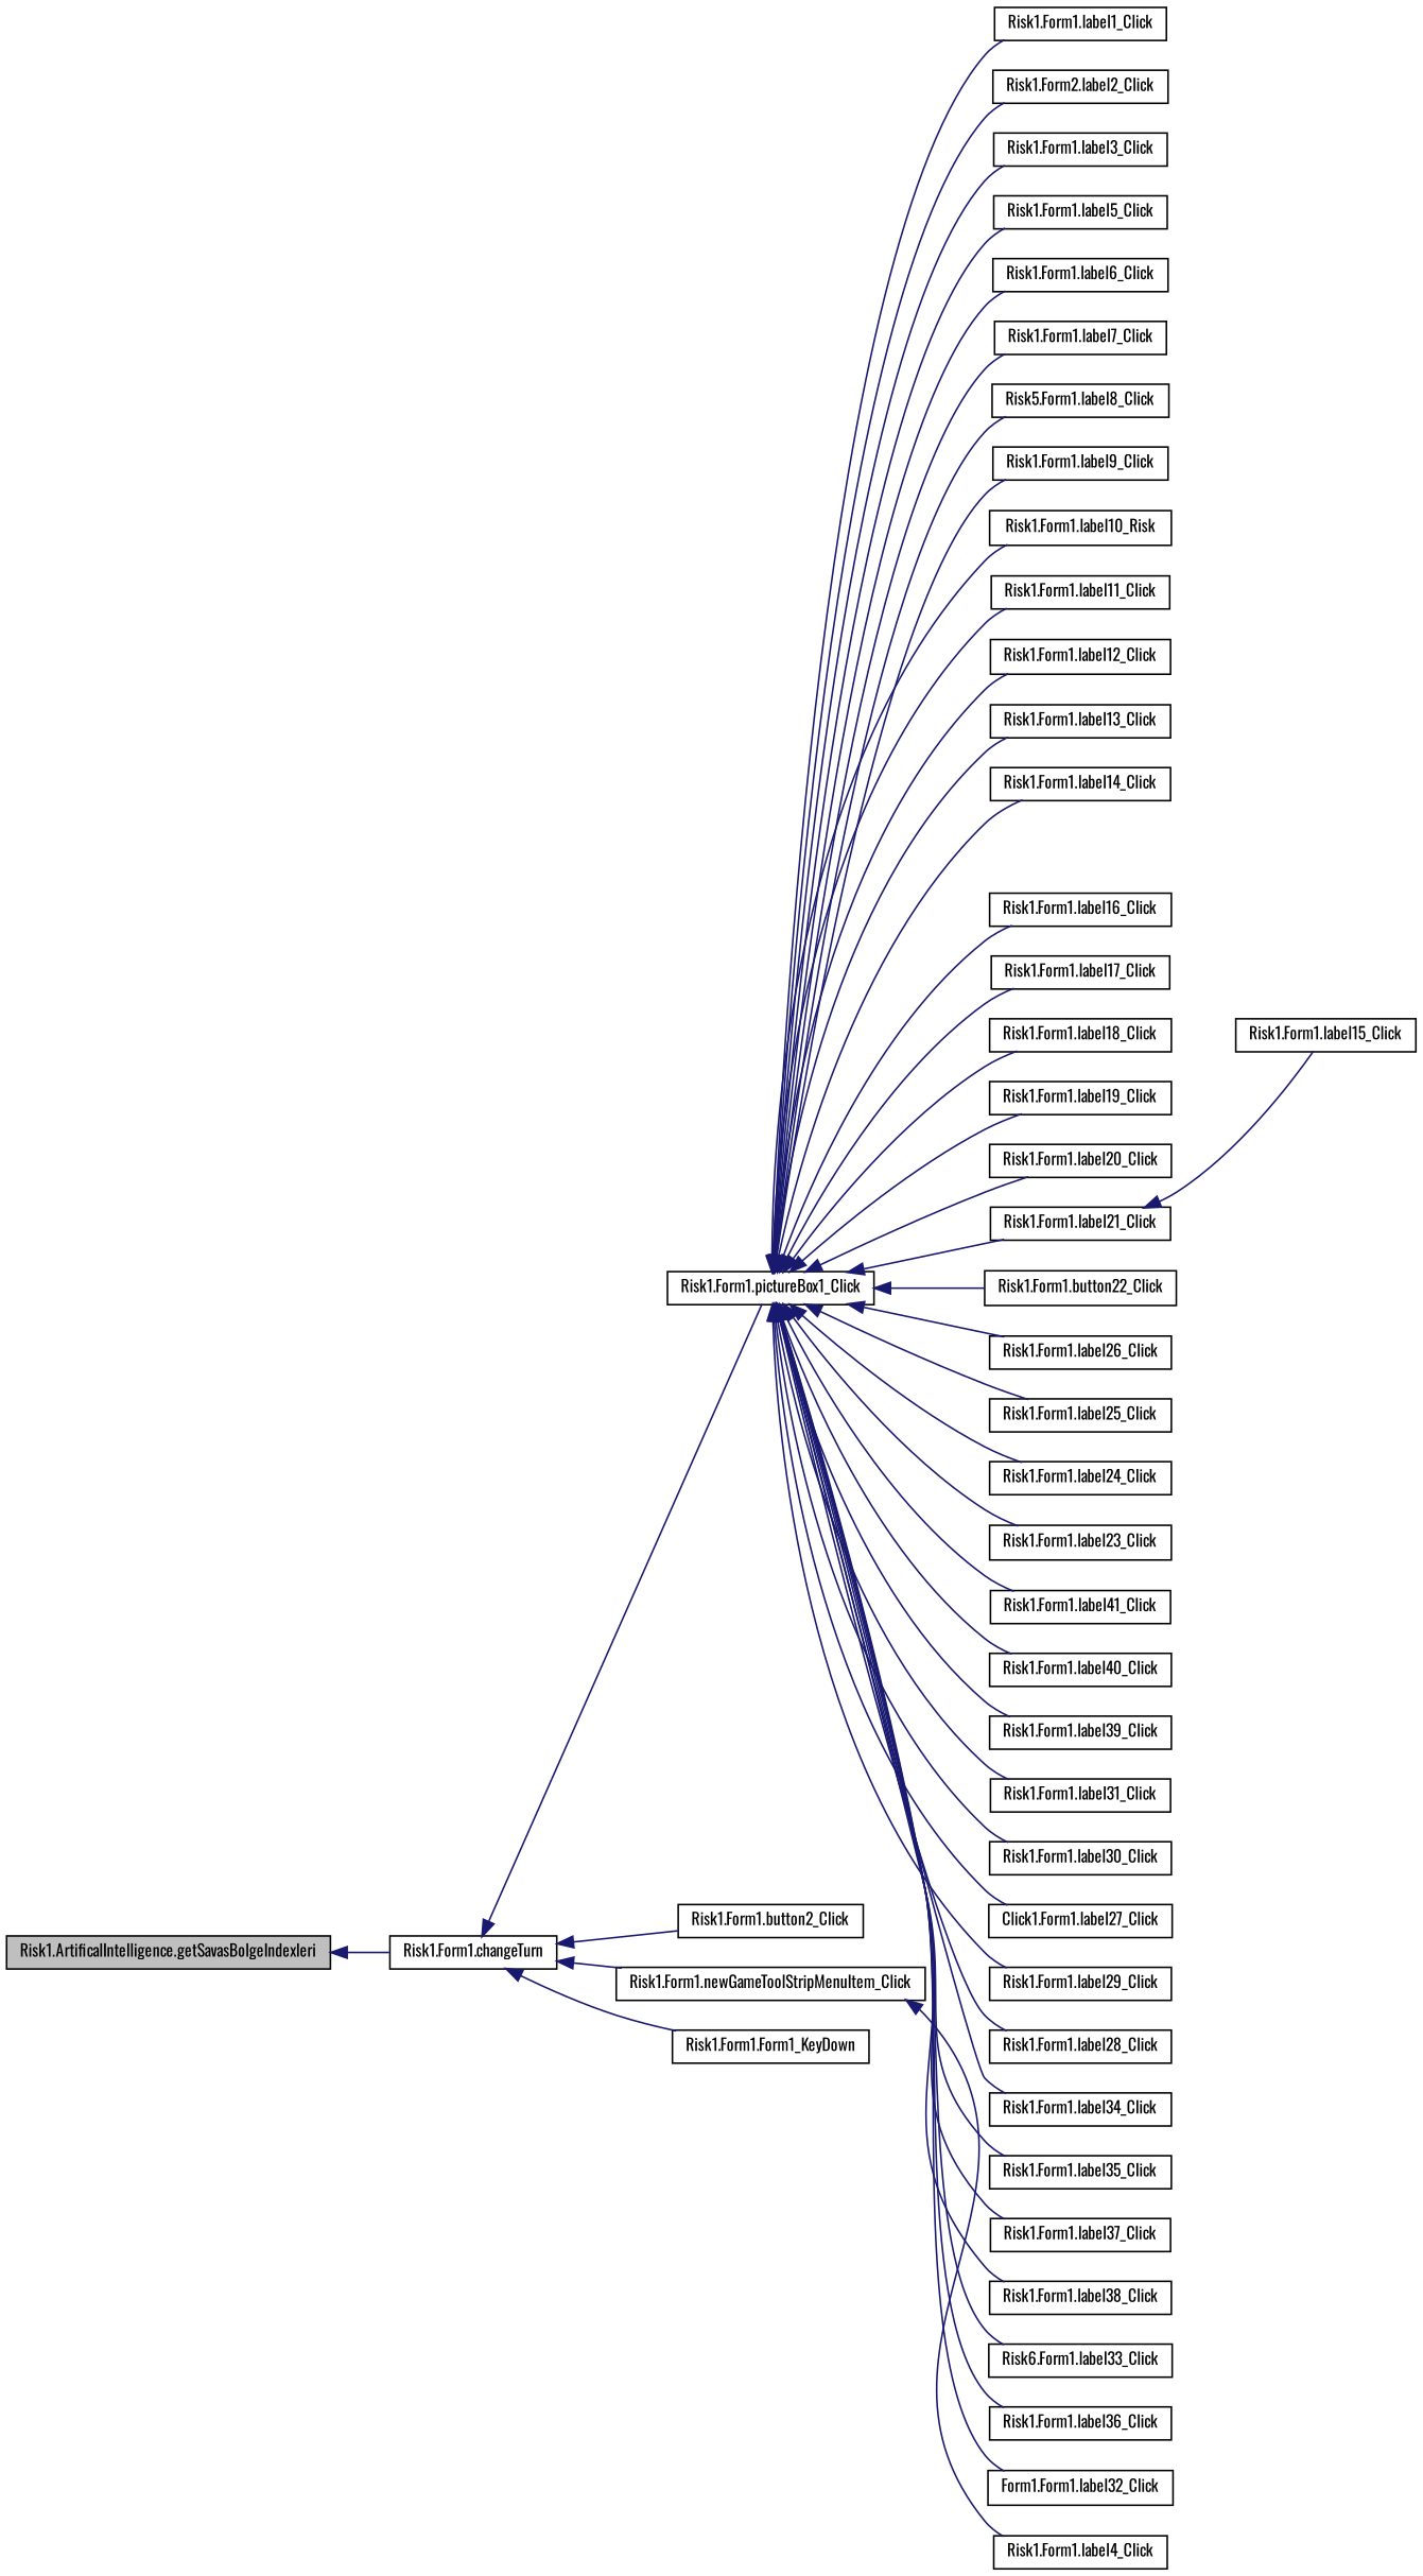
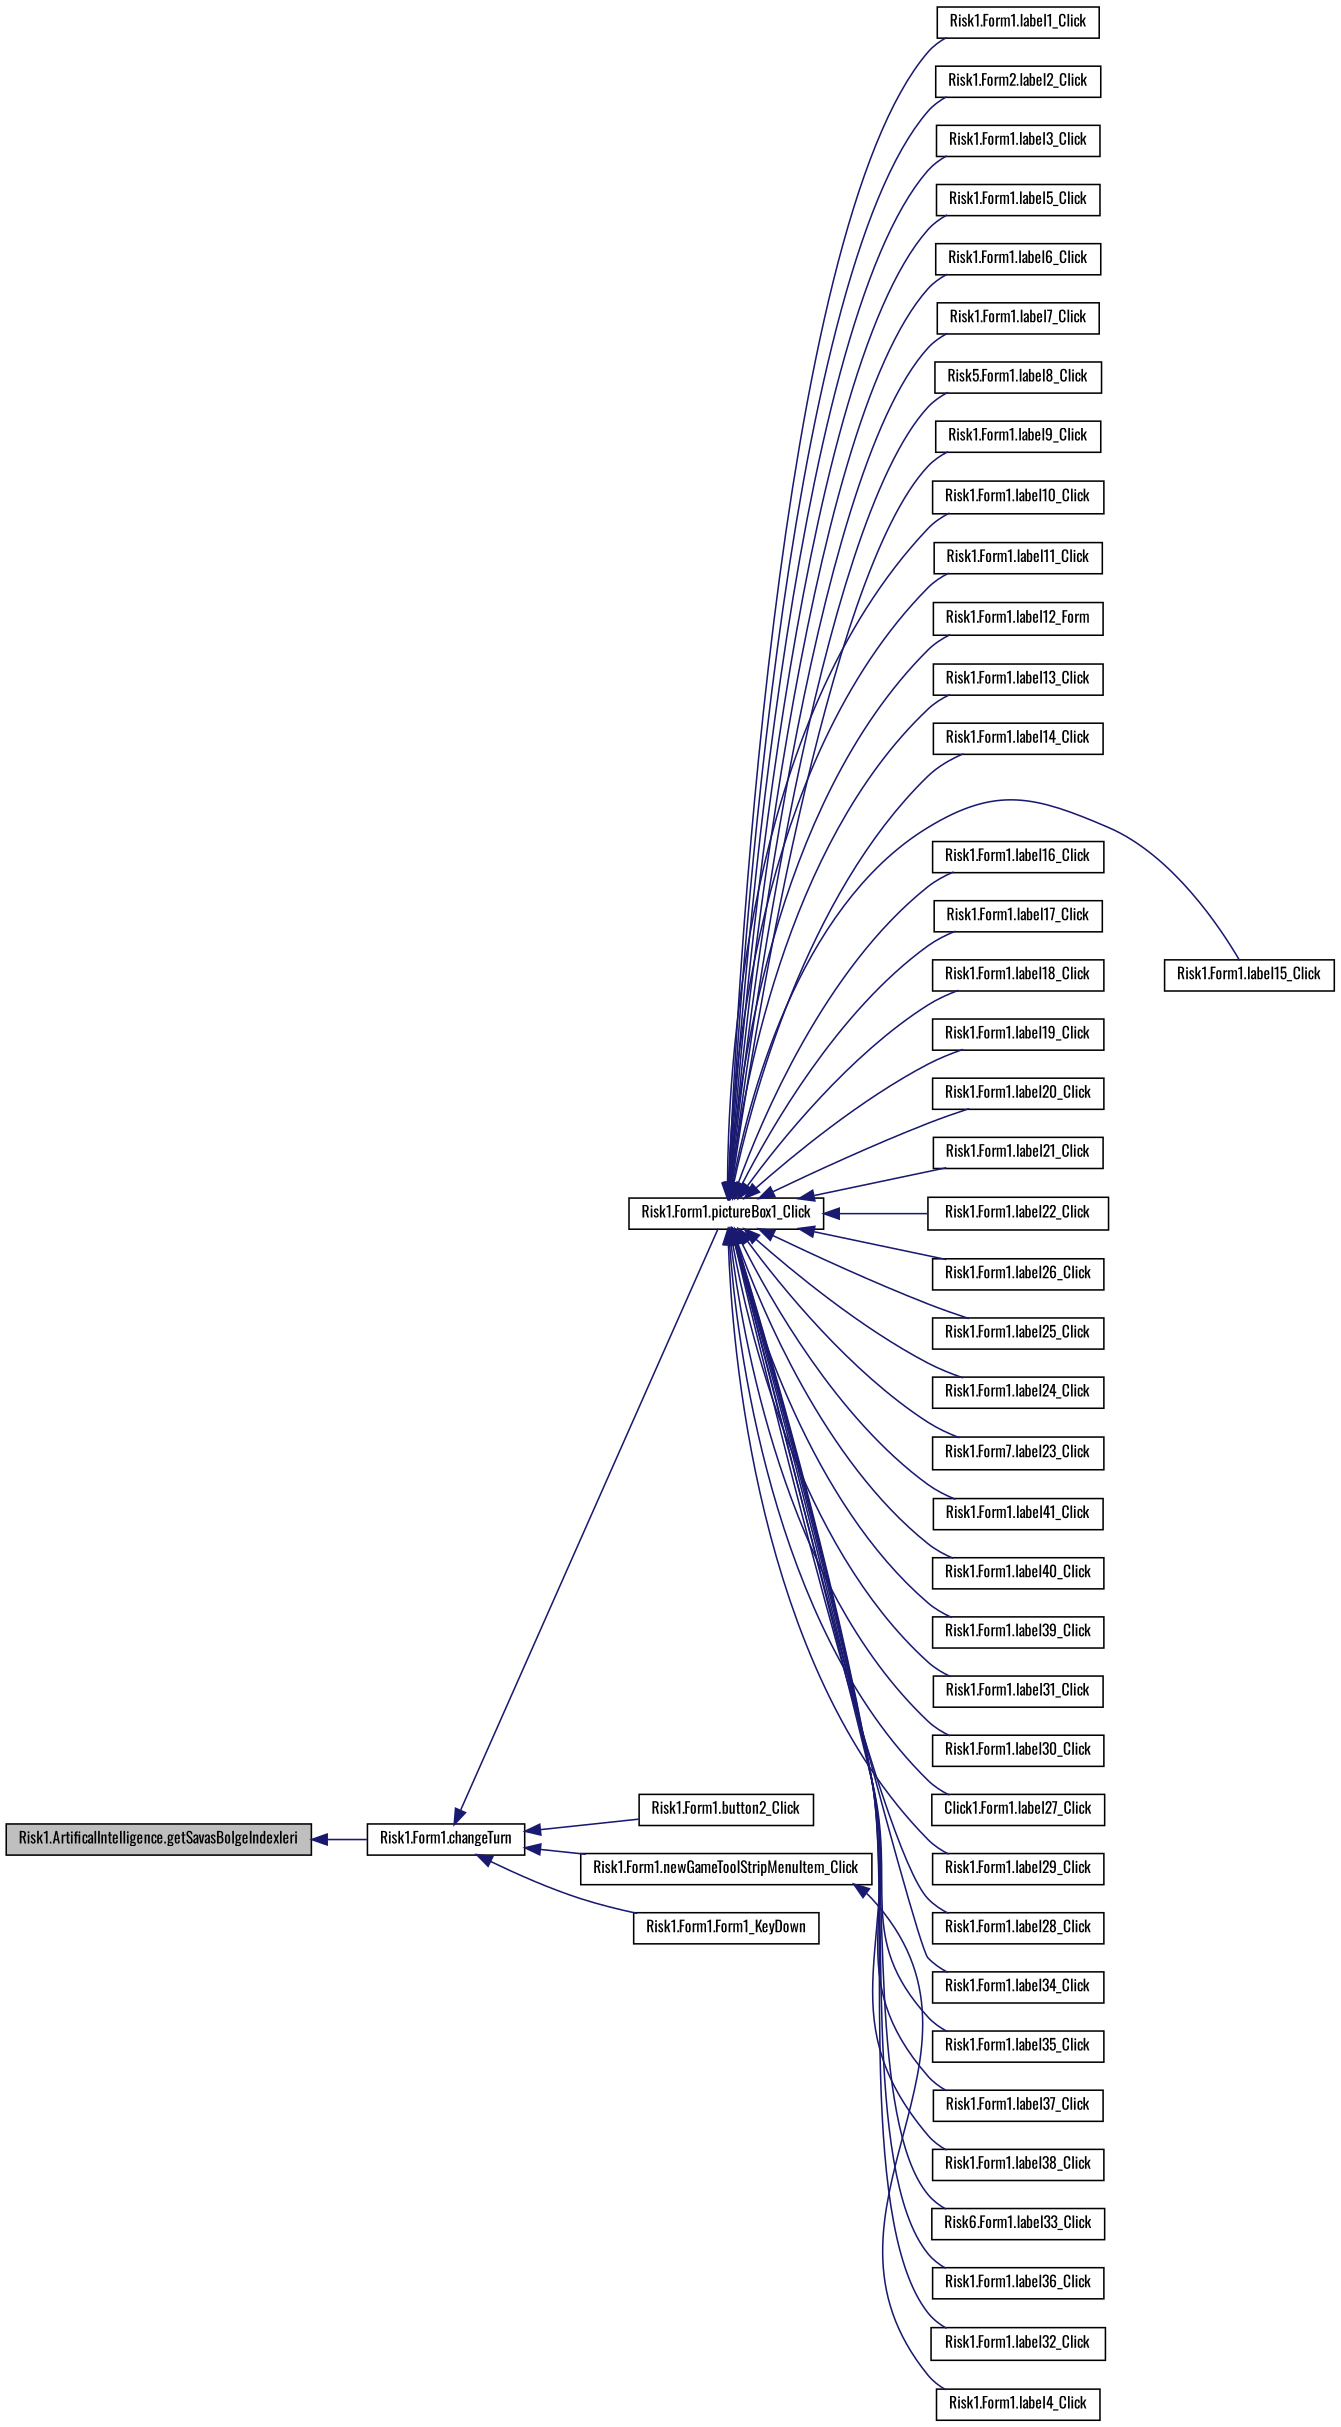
  digraph {
    fontname=Oswald
    rankdir=LR
    node [color=black fontname=Oswald fontsize=10 shape=record]
    edge [color=midnightblue dir=back fontname=Oswald fontsize=10 labelfontname=FreeSans labelfontsize=10 style=solid]
    n1 [fillcolor=grey75 fontcolor=black height=0.2 label="Risk1.ArtificalIntelligence.getSavasBolgeIndexleri" style=filled width=0.4]
    n2 [height=0.2 label="Risk1.Form1.changeTurn" width=0.4]
    n3 [height=0.2 label="Risk1.Form1.pictureBox1_Click" width=0.4]
    n4 [height=0.2 label="Risk1.Form1.button2_Click" width=0.4]
    n5 [height=0.2 label="Risk1.Form1.newGameToolStripMenuItem_Click" width=0.4]
    n6 [height=0.2 label="Risk1.Form1.Form1_KeyDown" width=0.4]
    n7 [height=0.2 label="Risk1.Form1.label1_Click" width=0.4]
    n8 [height=0.2 label="Risk1.Form2.label2_Click" width=0.4]
    n9 [height=0.2 label="Risk1.Form1.label3_Click" width=0.4]
    n10 [height=0.2 label="Risk1.Form1.label5_Click" width=0.4]
    n11 [height=0.2 label="Risk1.Form1.label6_Click" width=0.4]
    n12 [height=0.2 label="Risk1.Form1.label7_Click" width=0.4]
    n13 [height=0.2 label="Risk5.Form1.label8_Click" width=0.4]
    n14 [height=0.2 label="Risk1.Form1.label9_Click" width=0.4]
-   n15 [height=0.2 label="Risk1.Form1.label10_Risk" width=0.4]
+   n15 [height=0.2 label="Risk1.Form1.label10_Click" width=0.4]
    n16 [height=0.2 label="Risk1.Form1.label11_Click" width=0.4]
-   n17 [height=0.2 label="Risk1.Form1.label12_Click" width=0.4]
+   n17 [height=0.2 label="Risk1.Form1.label12_Form" width=0.4]
    n18 [height=0.2 label="Risk1.Form1.label13_Click" width=0.4]
    n19 [height=0.2 label="Risk1.Form1.label14_Click" width=0.4]
    n20 [height=0.2 label="Risk1.Form1.label15_Click" width=0.4]
    n21 [height=0.2 label="Risk1.Form1.label16_Click" width=0.4]
    n22 [height=0.2 label="Risk1.Form1.label17_Click" width=0.4]
    n23 [height=0.2 label="Risk1.Form1.label18_Click" width=0.4]
    n24 [height=0.2 label="Risk1.Form1.label19_Click" width=0.4]
    n25 [height=0.2 label="Risk1.Form1.label20_Click" width=0.4]
    n26 [height=0.2 label="Risk1.Form1.label21_Click" width=0.4]
-   n27 [height=0.2 label="Risk1.Form1.button22_Click" width=0.4]
+   n27 [height=0.2 label="Risk1.Form1.label22_Click" width=0.4]
    n28 [height=0.2 label="Risk1.Form1.label26_Click" width=0.4]
    n29 [height=0.2 label="Risk1.Form1.label25_Click" width=0.4]
    n30 [height=0.2 label="Risk1.Form1.label24_Click" width=0.4]
-   n31 [height=0.2 label="Risk1.Form1.label23_Click" width=0.4]
+   n31 [height=0.2 label="Risk1.Form7.label23_Click" width=0.4]
    n32 [height=0.2 label="Risk1.Form1.label41_Click" width=0.4]
    n33 [height=0.2 label="Risk1.Form1.label40_Click" width=0.4]
    n34 [height=0.2 label="Risk1.Form1.label39_Click" width=0.4]
    n35 [height=0.2 label="Risk1.Form1.label31_Click" width=0.4]
    n36 [height=0.2 label="Risk1.Form1.label30_Click" width=0.4]
    n37 [height=0.2 label="Click1.Form1.label27_Click" width=0.4]
    n38 [height=0.2 label="Risk1.Form1.label29_Click" width=0.4]
    n39 [height=0.2 label="Risk1.Form1.label28_Click" width=0.4]
    n40 [height=0.2 label="Risk1.Form1.label34_Click" width=0.4]
    n41 [height=0.2 label="Risk1.Form1.label35_Click" width=0.4]
    n42 [height=0.2 label="Risk1.Form1.label37_Click" width=0.4]
    n43 [height=0.2 label="Risk1.Form1.label38_Click" width=0.4]
    n44 [height=0.2 label="Risk6.Form1.label33_Click" width=0.4]
    n45 [height=0.2 label="Risk1.Form1.label36_Click" width=0.4]
-   n46 [height=0.2 label="Form1.Form1.label32_Click" width=0.4]
+   n46 [height=0.2 label="Risk1.Form1.label32_Click" width=0.4]
    n47 [height=0.2 label="Risk1.Form1.label4_Click" width=0.4]
    n1 -> n2
    n2 -> n3
    n2 -> n4
    n2 -> n5
    n2 -> n6
    n3 -> n7
    n3 -> n8
    n3 -> n9
    n3 -> n10
    n3 -> n11
    n3 -> n12
    n3 -> n13
    n3 -> n14
    n3 -> n15
    n3 -> n16
    n3 -> n17
    n3 -> n18
    n3 -> n19
-   n26 -> n20
+   n3 -> n20
    n3 -> n21
    n3 -> n22
    n3 -> n23
    n3 -> n24
    n3 -> n25
    n3 -> n26
    n3 -> n27
    n3 -> n28
    n3 -> n29
    n3 -> n30
    n3 -> n31
    n3 -> n32
    n3 -> n33
    n3 -> n34
    n3 -> n35
    n3 -> n36
    n3 -> n37
    n3 -> n38
    n3 -> n39
    n3 -> n40
    n3 -> n41
    n3 -> n42
    n3 -> n43
    n3 -> n44
    n3 -> n45
    n3 -> n46
    n5 -> n47
  }
